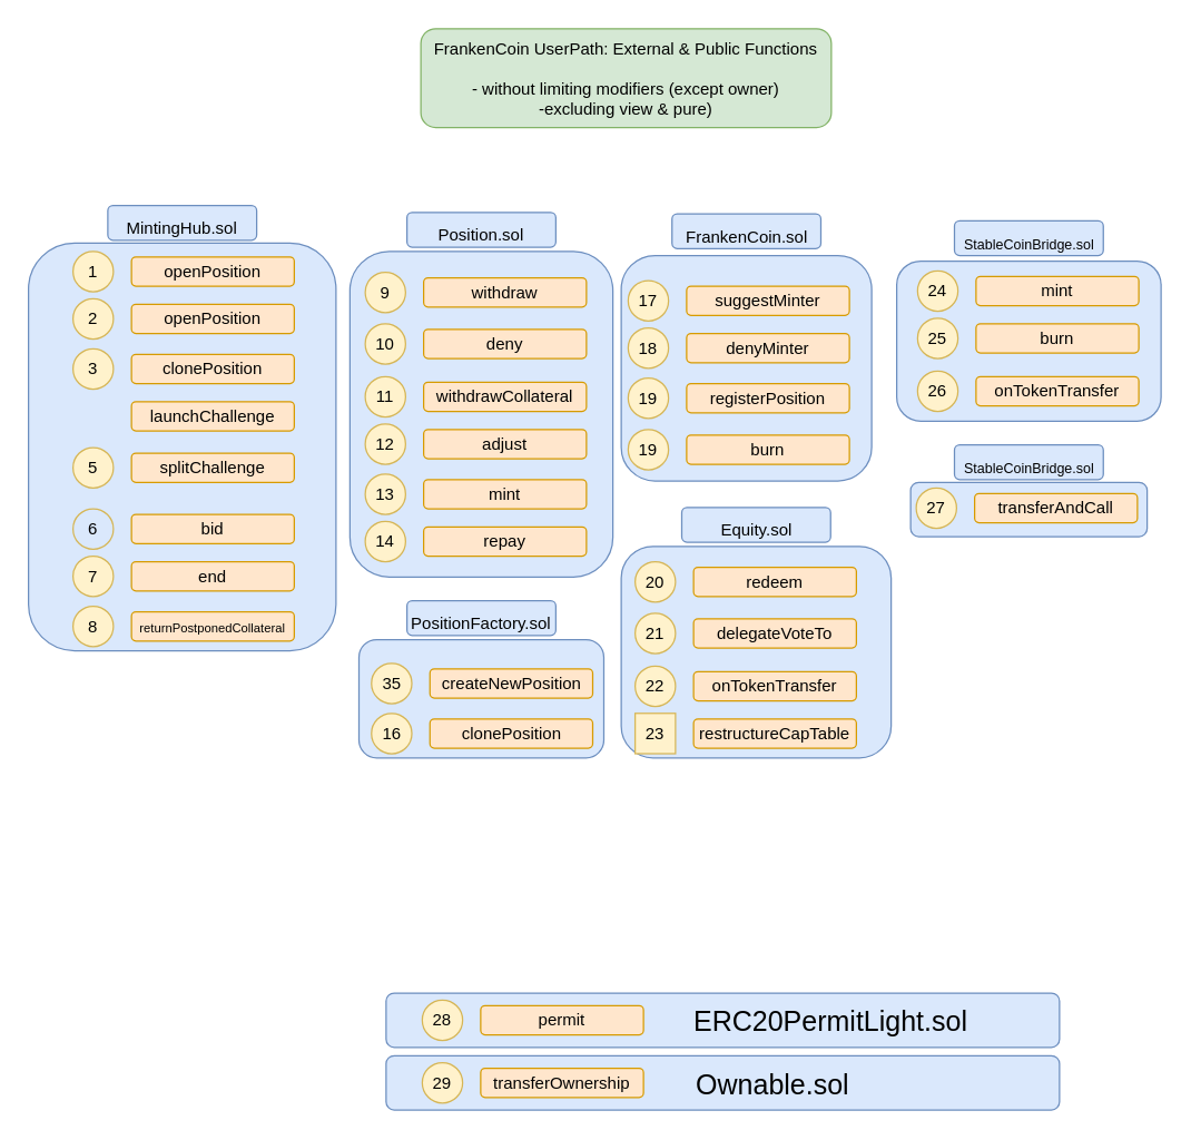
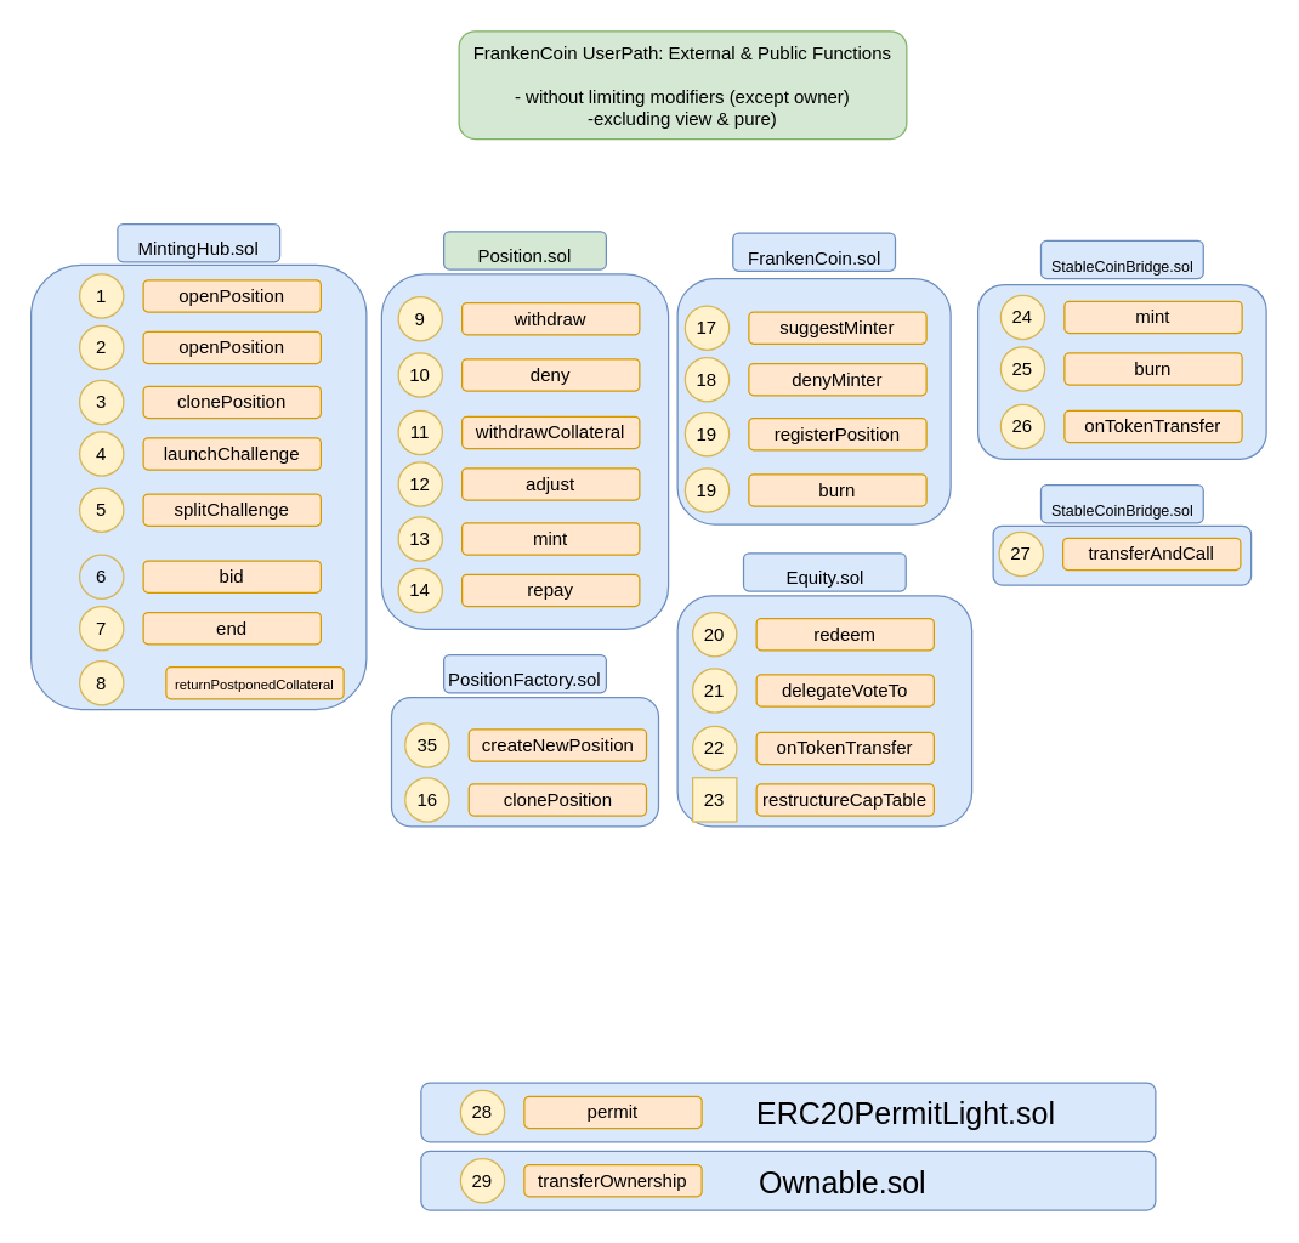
  <mxCell id="0" />
  <mxCell id="1" parent="0" />
  <mxCell id="2" value="&lt;font style=&quot;font-size: 20px;&quot;&gt;&amp;nbsp;&amp;nbsp;&amp;nbsp;&amp;nbsp;&amp;nbsp;&amp;nbsp;&amp;nbsp;&amp;nbsp;&amp;nbsp;&amp;nbsp;&amp;nbsp;&amp;nbsp; Ownable.sol&lt;/font&gt;" style="rounded=1;whiteSpace=wrap;html=1;fontSize=10;fillColor=#dae8fc;strokeColor=#6c8ebf;" vertex="1" parent="1"><mxGeometry x="277" y="758" width="484" height="39" as="geometry" /></mxCell>
  <mxCell id="3" value="&lt;font style=&quot;font-size: 20px;&quot;&gt;&amp;nbsp;&amp;nbsp;&amp;nbsp;&amp;nbsp;&amp;nbsp;&amp;nbsp;&amp;nbsp;&amp;nbsp;&amp;nbsp;&amp;nbsp;&amp;nbsp;&amp;nbsp;&amp;nbsp;&amp;nbsp;&amp;nbsp;&amp;nbsp;&amp;nbsp;&amp;nbsp;&amp;nbsp;&amp;nbsp;&amp;nbsp;&amp;nbsp;&amp;nbsp;&amp;nbsp;&amp;nbsp;&amp;nbsp;&amp;nbsp; ERC20PermitLight.sol&lt;/font&gt;" style="rounded=1;whiteSpace=wrap;html=1;fontSize=10;fillColor=#dae8fc;strokeColor=#6c8ebf;" vertex="1" parent="1"><mxGeometry x="277" y="713" width="484" height="39" as="geometry" /></mxCell>
  <mxCell id="4" value="" style="rounded=1;whiteSpace=wrap;html=1;fontSize=10;fillColor=#dae8fc;strokeColor=#6c8ebf;" vertex="1" parent="1"><mxGeometry x="654" y="346" width="170" height="39" as="geometry" /></mxCell>
  <mxCell id="5" value="" style="rounded=1;whiteSpace=wrap;html=1;fontSize=10;fillColor=#dae8fc;strokeColor=#6c8ebf;" vertex="1" parent="1"><mxGeometry x="644" y="187" width="190" height="115" as="geometry" /></mxCell>
  <mxCell id="6" value="" style="rounded=1;whiteSpace=wrap;html=1;fontSize=10;fillColor=#dae8fc;strokeColor=#6c8ebf;" vertex="1" parent="1"><mxGeometry x="446" y="392" width="194" height="152" as="geometry" /></mxCell>
  <mxCell id="7" value="" style="rounded=1;whiteSpace=wrap;html=1;fontSize=10;fillColor=#dae8fc;strokeColor=#6c8ebf;" vertex="1" parent="1"><mxGeometry x="446" y="183" width="180" height="162" as="geometry" /></mxCell>
  <mxCell id="8" value="" style="rounded=1;whiteSpace=wrap;html=1;fontSize=9;fillColor=#dae8fc;strokeColor=#6c8ebf;" vertex="1" parent="1"><mxGeometry x="257.5" y="459" width="176" height="85" as="geometry" /></mxCell>
  <mxCell id="9" value="" style="rounded=1;whiteSpace=wrap;html=1;fontSize=9;fillColor=#dae8fc;strokeColor=#6c8ebf;" vertex="1" parent="1"><mxGeometry x="251" y="180" width="189" height="234" as="geometry" /></mxCell>
  <mxCell id="10" value="" style="rounded=1;whiteSpace=wrap;html=1;fontSize=9;fillColor=#dae8fc;strokeColor=#6c8ebf;" vertex="1" parent="1"><mxGeometry x="20" y="174" width="221" height="293" as="geometry" /></mxCell>
  <mxCell id="11" value="&lt;div&gt;FrankenCoin UserPath: External &amp;amp; Public Functions&lt;/div&gt;&lt;div&gt;&amp;nbsp;&lt;br&gt;&lt;/div&gt;&lt;div&gt;- without limiting modifiers (except owner) &lt;br&gt;&lt;/div&gt;&lt;div&gt;-excluding view &amp;amp; pure)&lt;/div&gt;" style="rounded=1;whiteSpace=wrap;html=1;fillColor=#d5e8d4;strokeColor=#82b366;" vertex="1" parent="1"><mxGeometry x="302" y="20" width="295" height="71" as="geometry" /></mxCell>
  <mxCell id="12" value="openPosition" style="rounded=1;whiteSpace=wrap;html=1;fillColor=#ffe6cc;strokeColor=#d79b00;" vertex="1" parent="1"><mxGeometry x="94" y="184" width="117" height="21" as="geometry" /></mxCell>
  <mxCell id="13" value="1" style="ellipse;whiteSpace=wrap;html=1;aspect=fixed;fillColor=#fff2cc;strokeColor=#d6b656;" vertex="1" parent="1"><mxGeometry x="52" y="180" width="29" height="29" as="geometry" /></mxCell>
  <mxCell id="14" value="openPosition" style="rounded=1;whiteSpace=wrap;html=1;fillColor=#ffe6cc;strokeColor=#d79b00;" vertex="1" parent="1"><mxGeometry x="94" y="218" width="117" height="21" as="geometry" /></mxCell>
  <mxCell id="15" value="2" style="ellipse;whiteSpace=wrap;html=1;aspect=fixed;fillColor=#fff2cc;strokeColor=#d6b656;" vertex="1" parent="1"><mxGeometry x="52" y="214" width="29" height="29" as="geometry" /></mxCell>
  <mxCell id="16" value="clonePosition" style="rounded=1;whiteSpace=wrap;html=1;fillColor=#ffe6cc;strokeColor=#d79b00;" vertex="1" parent="1"><mxGeometry x="94" y="254" width="117" height="21" as="geometry" /></mxCell>
  <mxCell id="17" value="3" style="ellipse;whiteSpace=wrap;html=1;aspect=fixed;fillColor=#fff2cc;strokeColor=#d6b656;" vertex="1" parent="1"><mxGeometry x="52" y="250" width="29" height="29" as="geometry" /></mxCell>
  <mxCell id="18" value="launchChallenge" style="rounded=1;whiteSpace=wrap;html=1;fillColor=#ffe6cc;strokeColor=#d79b00;" vertex="1" parent="1"><mxGeometry x="94" y="288" width="117" height="21" as="geometry" /></mxCell>
+ <mxCell id="19" value="4" style="ellipse;whiteSpace=wrap;html=1;aspect=fixed;fillColor=#fff2cc;strokeColor=#d6b656;" vertex="1" parent="1"><mxGeometry x="52" y="284" width="29" height="29" as="geometry" /></mxCell>
  <mxCell id="20" value="splitChallenge" style="rounded=1;whiteSpace=wrap;html=1;fillColor=#ffe6cc;strokeColor=#d79b00;" vertex="1" parent="1"><mxGeometry x="94" y="325" width="117" height="21" as="geometry" /></mxCell>
  <mxCell id="21" value="5" style="ellipse;whiteSpace=wrap;html=1;aspect=fixed;fillColor=#fff2cc;strokeColor=#d6b656;" vertex="1" parent="1"><mxGeometry x="52" y="321" width="29" height="29" as="geometry" /></mxCell>
  <mxCell id="22" value="bid" style="rounded=1;whiteSpace=wrap;html=1;fillColor=#ffe6cc;strokeColor=#d79b00;" vertex="1" parent="1"><mxGeometry x="94" y="369" width="117" height="21" as="geometry" /></mxCell>
  <mxCell id="23" value="6" style="ellipse;whiteSpace=wrap;html=1;aspect=fixed;fillColor=#dae8fc;strokeColor=#d6b656;" vertex="1" parent="1"><mxGeometry x="52" y="365" width="29" height="29" as="geometry" /></mxCell>
  <mxCell id="24" value="end" style="rounded=1;whiteSpace=wrap;html=1;fillColor=#ffe6cc;strokeColor=#d79b00;" vertex="1" parent="1"><mxGeometry x="94" y="403" width="117" height="21" as="geometry" /></mxCell>
  <mxCell id="25" value="7" style="ellipse;whiteSpace=wrap;html=1;aspect=fixed;fillColor=#fff2cc;strokeColor=#d6b656;" vertex="1" parent="1"><mxGeometry x="52" y="399" width="29" height="29" as="geometry" /></mxCell>
- <mxCell id="26" value="&lt;div&gt;&lt;font style=&quot;font-size: 9px;&quot;&gt;returnPostponedCollateral&lt;/font&gt;&lt;/div&gt;" style="rounded=1;whiteSpace=wrap;html=1;fillColor=#ffe6cc;strokeColor=#d79b00;" vertex="1" parent="1"><mxGeometry x="94" y="439" width="117" height="21" as="geometry" /></mxCell>
+ <mxCell id="26" value="&lt;div&gt;&lt;font style=&quot;font-size: 9px;&quot;&gt;returnPostponedCollateral&lt;/font&gt;&lt;/div&gt;" style="rounded=1;whiteSpace=wrap;html=1;fillColor=#ffe6cc;strokeColor=#d79b00;" vertex="1" parent="1"><mxGeometry x="109" y="439" width="117" height="21" as="geometry" /></mxCell>
  <mxCell id="27" value="8" style="ellipse;whiteSpace=wrap;html=1;aspect=fixed;fillColor=#fff2cc;strokeColor=#d6b656;" vertex="1" parent="1"><mxGeometry x="52" y="435" width="29" height="29" as="geometry" /></mxCell>
  <mxCell id="28" value="withdraw" style="rounded=1;whiteSpace=wrap;html=1;fillColor=#ffe6cc;strokeColor=#d79b00;" vertex="1" parent="1"><mxGeometry x="304" y="199" width="117" height="21" as="geometry" /></mxCell>
  <mxCell id="29" value="9" style="ellipse;whiteSpace=wrap;html=1;aspect=fixed;fillColor=#fff2cc;strokeColor=#d6b656;" vertex="1" parent="1"><mxGeometry x="262" y="195" width="29" height="29" as="geometry" /></mxCell>
  <mxCell id="30" value="deny" style="rounded=1;whiteSpace=wrap;html=1;fillColor=#ffe6cc;strokeColor=#d79b00;" vertex="1" parent="1"><mxGeometry x="304" y="236" width="117" height="21" as="geometry" /></mxCell>
  <mxCell id="31" value="10" style="ellipse;whiteSpace=wrap;html=1;aspect=fixed;fillColor=#fff2cc;strokeColor=#d6b656;" vertex="1" parent="1"><mxGeometry x="262" y="232" width="29" height="29" as="geometry" /></mxCell>
  <mxCell id="32" value="withdrawCollateral" style="rounded=1;whiteSpace=wrap;html=1;fillColor=#ffe6cc;strokeColor=#d79b00;" vertex="1" parent="1"><mxGeometry x="304" y="274" width="117" height="21" as="geometry" /></mxCell>
  <mxCell id="33" value="11" style="ellipse;whiteSpace=wrap;html=1;aspect=fixed;fillColor=#fff2cc;strokeColor=#d6b656;" vertex="1" parent="1"><mxGeometry x="262" y="270" width="29" height="29" as="geometry" /></mxCell>
  <mxCell id="34" value="adjust" style="rounded=1;whiteSpace=wrap;html=1;fillColor=#ffe6cc;strokeColor=#d79b00;" vertex="1" parent="1"><mxGeometry x="304" y="308" width="117" height="21" as="geometry" /></mxCell>
  <mxCell id="35" value="12" style="ellipse;whiteSpace=wrap;html=1;aspect=fixed;fillColor=#fff2cc;strokeColor=#d6b656;" vertex="1" parent="1"><mxGeometry x="262" y="304" width="29" height="29" as="geometry" /></mxCell>
  <mxCell id="36" value="mint" style="rounded=1;whiteSpace=wrap;html=1;fillColor=#ffe6cc;strokeColor=#d79b00;" vertex="1" parent="1"><mxGeometry x="304" y="344" width="117" height="21" as="geometry" /></mxCell>
  <mxCell id="37" value="13" style="ellipse;whiteSpace=wrap;html=1;aspect=fixed;fillColor=#fff2cc;strokeColor=#d6b656;" vertex="1" parent="1"><mxGeometry x="262" y="340" width="29" height="29" as="geometry" /></mxCell>
  <mxCell id="38" value="repay" style="rounded=1;whiteSpace=wrap;html=1;fillColor=#ffe6cc;strokeColor=#d79b00;" vertex="1" parent="1"><mxGeometry x="304" y="378" width="117" height="21" as="geometry" /></mxCell>
  <mxCell id="39" value="14" style="ellipse;whiteSpace=wrap;html=1;aspect=fixed;fillColor=#fff2cc;strokeColor=#d6b656;" vertex="1" parent="1"><mxGeometry x="262" y="374" width="29" height="29" as="geometry" /></mxCell>
  <mxCell id="40" value="createNewPosition" style="rounded=1;whiteSpace=wrap;html=1;fillColor=#ffe6cc;strokeColor=#d79b00;" vertex="1" parent="1"><mxGeometry x="308.5" y="480" width="117" height="21" as="geometry" /></mxCell>
  <mxCell id="41" value="35" style="ellipse;whiteSpace=wrap;html=1;aspect=fixed;fillColor=#fff2cc;strokeColor=#d6b656;" vertex="1" parent="1"><mxGeometry x="266.5" y="476" width="29" height="29" as="geometry" /></mxCell>
  <mxCell id="42" value="clonePosition" style="rounded=1;whiteSpace=wrap;html=1;fillColor=#ffe6cc;strokeColor=#d79b00;" vertex="1" parent="1"><mxGeometry x="308.5" y="516" width="117" height="21" as="geometry" /></mxCell>
  <mxCell id="43" value="16" style="ellipse;whiteSpace=wrap;html=1;aspect=fixed;fillColor=#fff2cc;strokeColor=#d6b656;" vertex="1" parent="1"><mxGeometry x="266.5" y="512" width="29" height="29" as="geometry" /></mxCell>
  <mxCell id="44" value="suggestMinter" style="rounded=1;whiteSpace=wrap;html=1;fillColor=#ffe6cc;strokeColor=#d79b00;" vertex="1" parent="1"><mxGeometry x="493" y="205" width="117" height="21" as="geometry" /></mxCell>
  <mxCell id="45" value="17" style="ellipse;whiteSpace=wrap;html=1;aspect=fixed;fillColor=#fff2cc;strokeColor=#d6b656;" vertex="1" parent="1"><mxGeometry x="451" y="201" width="29" height="29" as="geometry" /></mxCell>
  <mxCell id="46" value="denyMinter" style="rounded=1;whiteSpace=wrap;html=1;fillColor=#ffe6cc;strokeColor=#d79b00;" vertex="1" parent="1"><mxGeometry x="493" y="239" width="117" height="21" as="geometry" /></mxCell>
  <mxCell id="47" value="18" style="ellipse;whiteSpace=wrap;html=1;aspect=fixed;fillColor=#fff2cc;strokeColor=#d6b656;" vertex="1" parent="1"><mxGeometry x="451" y="235" width="29" height="29" as="geometry" /></mxCell>
  <mxCell id="48" value="registerPosition" style="rounded=1;whiteSpace=wrap;html=1;fillColor=#ffe6cc;strokeColor=#d79b00;" vertex="1" parent="1"><mxGeometry x="493" y="275" width="117" height="21" as="geometry" /></mxCell>
  <mxCell id="49" value="19" style="ellipse;whiteSpace=wrap;html=1;aspect=fixed;fillColor=#fff2cc;strokeColor=#d6b656;" vertex="1" parent="1"><mxGeometry x="451" y="271" width="29" height="29" as="geometry" /></mxCell>
  <mxCell id="50" value="redeem" style="rounded=1;whiteSpace=wrap;html=1;fillColor=#ffe6cc;strokeColor=#d79b00;" vertex="1" parent="1"><mxGeometry x="498" y="407" width="117" height="21" as="geometry" /></mxCell>
  <mxCell id="51" value="20" style="ellipse;whiteSpace=wrap;html=1;aspect=fixed;fillColor=#fff2cc;strokeColor=#d6b656;" vertex="1" parent="1"><mxGeometry x="456" y="403" width="29" height="29" as="geometry" /></mxCell>
  <mxCell id="52" value="delegateVoteTo" style="rounded=1;whiteSpace=wrap;html=1;fillColor=#ffe6cc;strokeColor=#d79b00;" vertex="1" parent="1"><mxGeometry x="498" y="444" width="117" height="21" as="geometry" /></mxCell>
  <mxCell id="53" value="21" style="ellipse;whiteSpace=wrap;html=1;aspect=fixed;fillColor=#fff2cc;strokeColor=#d6b656;" vertex="1" parent="1"><mxGeometry x="456" y="440" width="29" height="29" as="geometry" /></mxCell>
  <mxCell id="54" value="onTokenTransfer" style="rounded=1;whiteSpace=wrap;html=1;fillColor=#ffe6cc;strokeColor=#d79b00;" vertex="1" parent="1"><mxGeometry x="498" y="482" width="117" height="21" as="geometry" /></mxCell>
  <mxCell id="55" value="22" style="ellipse;whiteSpace=wrap;html=1;aspect=fixed;fillColor=#fff2cc;strokeColor=#d6b656;" vertex="1" parent="1"><mxGeometry x="456" y="478" width="29" height="29" as="geometry" /></mxCell>
  <mxCell id="56" value="restructureCapTable" style="rounded=1;whiteSpace=wrap;html=1;fillColor=#ffe6cc;strokeColor=#d79b00;" vertex="1" parent="1"><mxGeometry x="498" y="516" width="117" height="21" as="geometry" /></mxCell>
  <mxCell id="57" value="23" style="whiteSpace=wrap;html=1;aspect=fixed;fillColor=#fff2cc;strokeColor=#d6b656;rounded=0;" vertex="1" parent="1"><mxGeometry x="456" y="512" width="29" height="29" as="geometry" /></mxCell>
  <mxCell id="58" value="mint" style="rounded=1;whiteSpace=wrap;html=1;fillColor=#ffe6cc;strokeColor=#d79b00;" vertex="1" parent="1"><mxGeometry x="701" y="198" width="117" height="21" as="geometry" /></mxCell>
  <mxCell id="59" value="24" style="ellipse;whiteSpace=wrap;html=1;aspect=fixed;fillColor=#fff2cc;strokeColor=#d6b656;" vertex="1" parent="1"><mxGeometry x="659" y="194" width="29" height="29" as="geometry" /></mxCell>
  <mxCell id="60" value="burn" style="rounded=1;whiteSpace=wrap;html=1;fillColor=#ffe6cc;strokeColor=#d79b00;" vertex="1" parent="1"><mxGeometry x="701" y="232" width="117" height="21" as="geometry" /></mxCell>
  <mxCell id="61" value="25" style="ellipse;whiteSpace=wrap;html=1;aspect=fixed;fillColor=#fff2cc;strokeColor=#d6b656;" vertex="1" parent="1"><mxGeometry x="659" y="228" width="29" height="29" as="geometry" /></mxCell>
  <mxCell id="62" value="onTokenTransfer" style="rounded=1;whiteSpace=wrap;html=1;fillColor=#ffe6cc;strokeColor=#d79b00;" vertex="1" parent="1"><mxGeometry x="701" y="270" width="117" height="21" as="geometry" /></mxCell>
  <mxCell id="63" value="26" style="ellipse;whiteSpace=wrap;html=1;aspect=fixed;fillColor=#fff2cc;strokeColor=#d6b656;" vertex="1" parent="1"><mxGeometry x="659" y="266" width="29" height="29" as="geometry" /></mxCell>
  <mxCell id="64" value="transferAndCall" style="rounded=1;whiteSpace=wrap;html=1;fillColor=#ffe6cc;strokeColor=#d79b00;" vertex="1" parent="1"><mxGeometry x="700" y="354" width="117" height="21" as="geometry" /></mxCell>
  <mxCell id="65" value="27" style="ellipse;whiteSpace=wrap;html=1;aspect=fixed;fillColor=#fff2cc;strokeColor=#d6b656;" vertex="1" parent="1"><mxGeometry x="658" y="350" width="29" height="29" as="geometry" /></mxCell>
  <mxCell id="66" value="permit" style="rounded=1;whiteSpace=wrap;html=1;fillColor=#ffe6cc;strokeColor=#d79b00;" vertex="1" parent="1"><mxGeometry x="345" y="722" width="117" height="21" as="geometry" /></mxCell>
  <mxCell id="67" value="28" style="ellipse;whiteSpace=wrap;html=1;aspect=fixed;fillColor=#fff2cc;strokeColor=#d6b656;" vertex="1" parent="1"><mxGeometry x="303" y="718" width="29" height="29" as="geometry" /></mxCell>
  <mxCell id="68" value="transferOwnership" style="rounded=1;whiteSpace=wrap;html=1;fillColor=#ffe6cc;strokeColor=#d79b00;" vertex="1" parent="1"><mxGeometry x="345" y="767" width="117" height="21" as="geometry" /></mxCell>
  <mxCell id="69" value="29" style="ellipse;whiteSpace=wrap;html=1;aspect=fixed;fillColor=#fff2cc;strokeColor=#d6b656;" vertex="1" parent="1"><mxGeometry x="303" y="763" width="29" height="29" as="geometry" /></mxCell>
  <mxCell id="70" value="burn" style="rounded=1;whiteSpace=wrap;html=1;fillColor=#ffe6cc;strokeColor=#d79b00;" vertex="1" parent="1"><mxGeometry x="493" y="312" width="117" height="21" as="geometry" /></mxCell>
  <mxCell id="71" value="19" style="ellipse;whiteSpace=wrap;html=1;aspect=fixed;fillColor=#fff2cc;strokeColor=#d6b656;" vertex="1" parent="1"><mxGeometry x="451" y="308" width="29" height="29" as="geometry" /></mxCell>
  <mxCell id="72" value="&lt;font style=&quot;font-size: 12px;&quot;&gt;MintingHub.sol&lt;/font&gt;" style="rounded=1;whiteSpace=wrap;html=1;fontSize=20;fillColor=#dae8fc;strokeColor=#6c8ebf;" vertex="1" parent="1"><mxGeometry x="77" y="147" width="107" height="25" as="geometry" /></mxCell>
- <mxCell id="73" value="&lt;div&gt;&lt;font style=&quot;font-size: 12px;&quot;&gt;Position.sol&lt;/font&gt;&lt;/div&gt;" style="rounded=1;whiteSpace=wrap;html=1;fontSize=20;fillColor=#dae8fc;strokeColor=#6c8ebf;" vertex="1" parent="1"><mxGeometry x="292" y="152" width="107" height="25" as="geometry" /></mxCell>
+ <mxCell id="73" value="&lt;div&gt;&lt;font style=&quot;font-size: 12px;&quot;&gt;Position.sol&lt;/font&gt;&lt;/div&gt;" style="rounded=1;whiteSpace=wrap;html=1;fontSize=20;fillColor=#d5e8d4;strokeColor=#6c8ebf;" vertex="1" parent="1"><mxGeometry x="292" y="152" width="107" height="25" as="geometry" /></mxCell>
  <mxCell id="74" value="&lt;div&gt;&lt;font style=&quot;font-size: 12px;&quot;&gt;PositionFactory.sol&lt;/font&gt;&lt;/div&gt;" style="rounded=1;whiteSpace=wrap;html=1;fontSize=20;fillColor=#dae8fc;strokeColor=#6c8ebf;" vertex="1" parent="1"><mxGeometry x="292" y="431" width="107" height="25" as="geometry" /></mxCell>
  <mxCell id="75" value="&lt;div&gt;&lt;font style=&quot;font-size: 12px;&quot;&gt;FrankenCoin.sol&lt;/font&gt;&lt;/div&gt;" style="rounded=1;whiteSpace=wrap;html=1;fontSize=20;fillColor=#dae8fc;strokeColor=#6c8ebf;" vertex="1" parent="1"><mxGeometry x="482.5" y="153" width="107" height="25" as="geometry" /></mxCell>
  <mxCell id="76" value="&lt;font style=&quot;font-size: 12px;&quot;&gt;Equity.sol&lt;/font&gt;" style="rounded=1;whiteSpace=wrap;html=1;fontSize=20;fillColor=#dae8fc;strokeColor=#6c8ebf;" vertex="1" parent="1"><mxGeometry x="489.5" y="364" width="107" height="25" as="geometry" /></mxCell>
  <mxCell id="77" value="&lt;font style=&quot;font-size: 10px;&quot;&gt;StableCoinBridge.sol&lt;/font&gt;" style="rounded=1;whiteSpace=wrap;html=1;fontSize=20;fillColor=#dae8fc;strokeColor=#6c8ebf;" vertex="1" parent="1"><mxGeometry x="685.5" y="158" width="107" height="25" as="geometry" /></mxCell>
  <mxCell id="78" value="&lt;font style=&quot;font-size: 10px;&quot;&gt;StableCoinBridge.sol&lt;/font&gt;" style="rounded=1;whiteSpace=wrap;html=1;fontSize=20;fillColor=#dae8fc;strokeColor=#6c8ebf;" vertex="1" parent="1"><mxGeometry x="685.5" y="319" width="107" height="25" as="geometry" /></mxCell>
